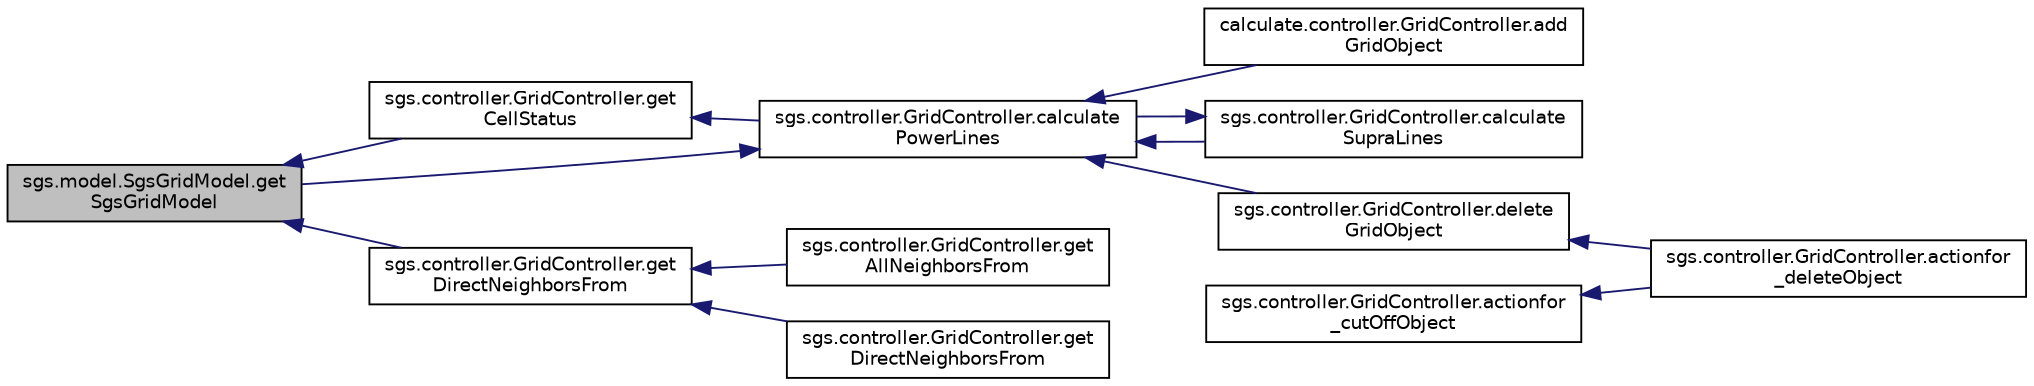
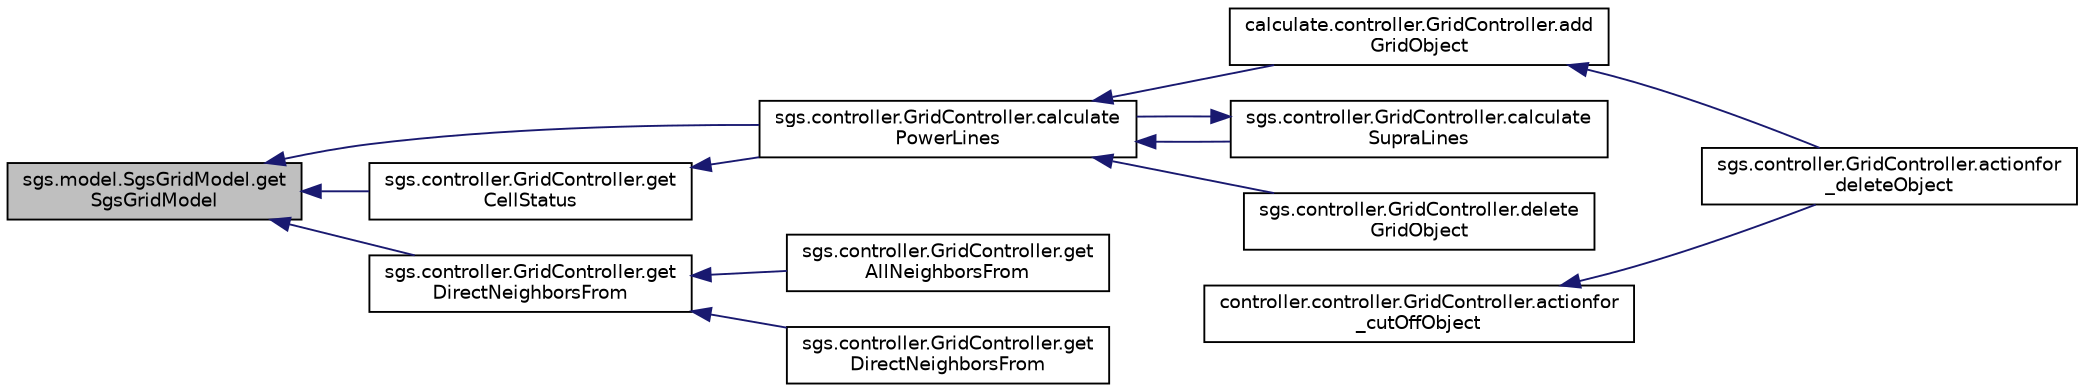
  digraph {
    rankdir=LR
    node [color=black fillcolor=white fontname=Helvetica fontsize=10 shape=record style=filled]
    edge [color=midnightblue dir=back fontname=Helvetica fontsize=10 labelfontname=Helvetica labelfontsize=10 style=solid]
    n1 [fillcolor=grey75 fontcolor=black height=0.2 label="sgs.model.SgsGridModel.get\lSgsGridModel" width=0.4]
    n2 [height=0.2 label="sgs.controller.GridController.calculate\lPowerLines" width=0.4]
    n3 [height=0.2 label="sgs.controller.GridController.get\lCellStatus" width=0.4]
    n4 [height=0.2 label="sgs.controller.GridController.get\lDirectNeighborsFrom" width=0.4]
    n5 [height=0.2 label="calculate.controller.GridController.add\lGridObject" width=0.4]
    n6 [height=0.2 label="sgs.controller.GridController.calculate\lSupraLines" width=0.4]
    n7 [height=0.2 label="sgs.controller.GridController.delete\lGridObject" width=0.4]
    n8 [height=0.2 label="sgs.controller.GridController.get\lAllNeighborsFrom" width=0.4]
    n9 [height=0.2 label="sgs.controller.GridController.get\lDirectNeighborsFrom" width=0.4]
    n10 [height=0.2 label="sgs.controller.GridController.actionfor\l_deleteObject" width=0.4]
-   n11 [height=0.2 label="sgs.controller.GridController.actionfor\l_cutOffObject" width=0.4]
-   n2 -> n1
+   n11 [height=0.2 label="controller.controller.GridController.actionfor\l_cutOffObject" width=0.4]
+   n1 -> n2
    n1 -> n3
    n1 -> n4
    n2 -> n5
    n2 -> n6
    n2 -> n7
    n3 -> n2
    n4 -> n8
    n4 -> n9
    n6 -> n2
-   n7 -> n10
+   n5 -> n10
    n11 -> n10
  }
